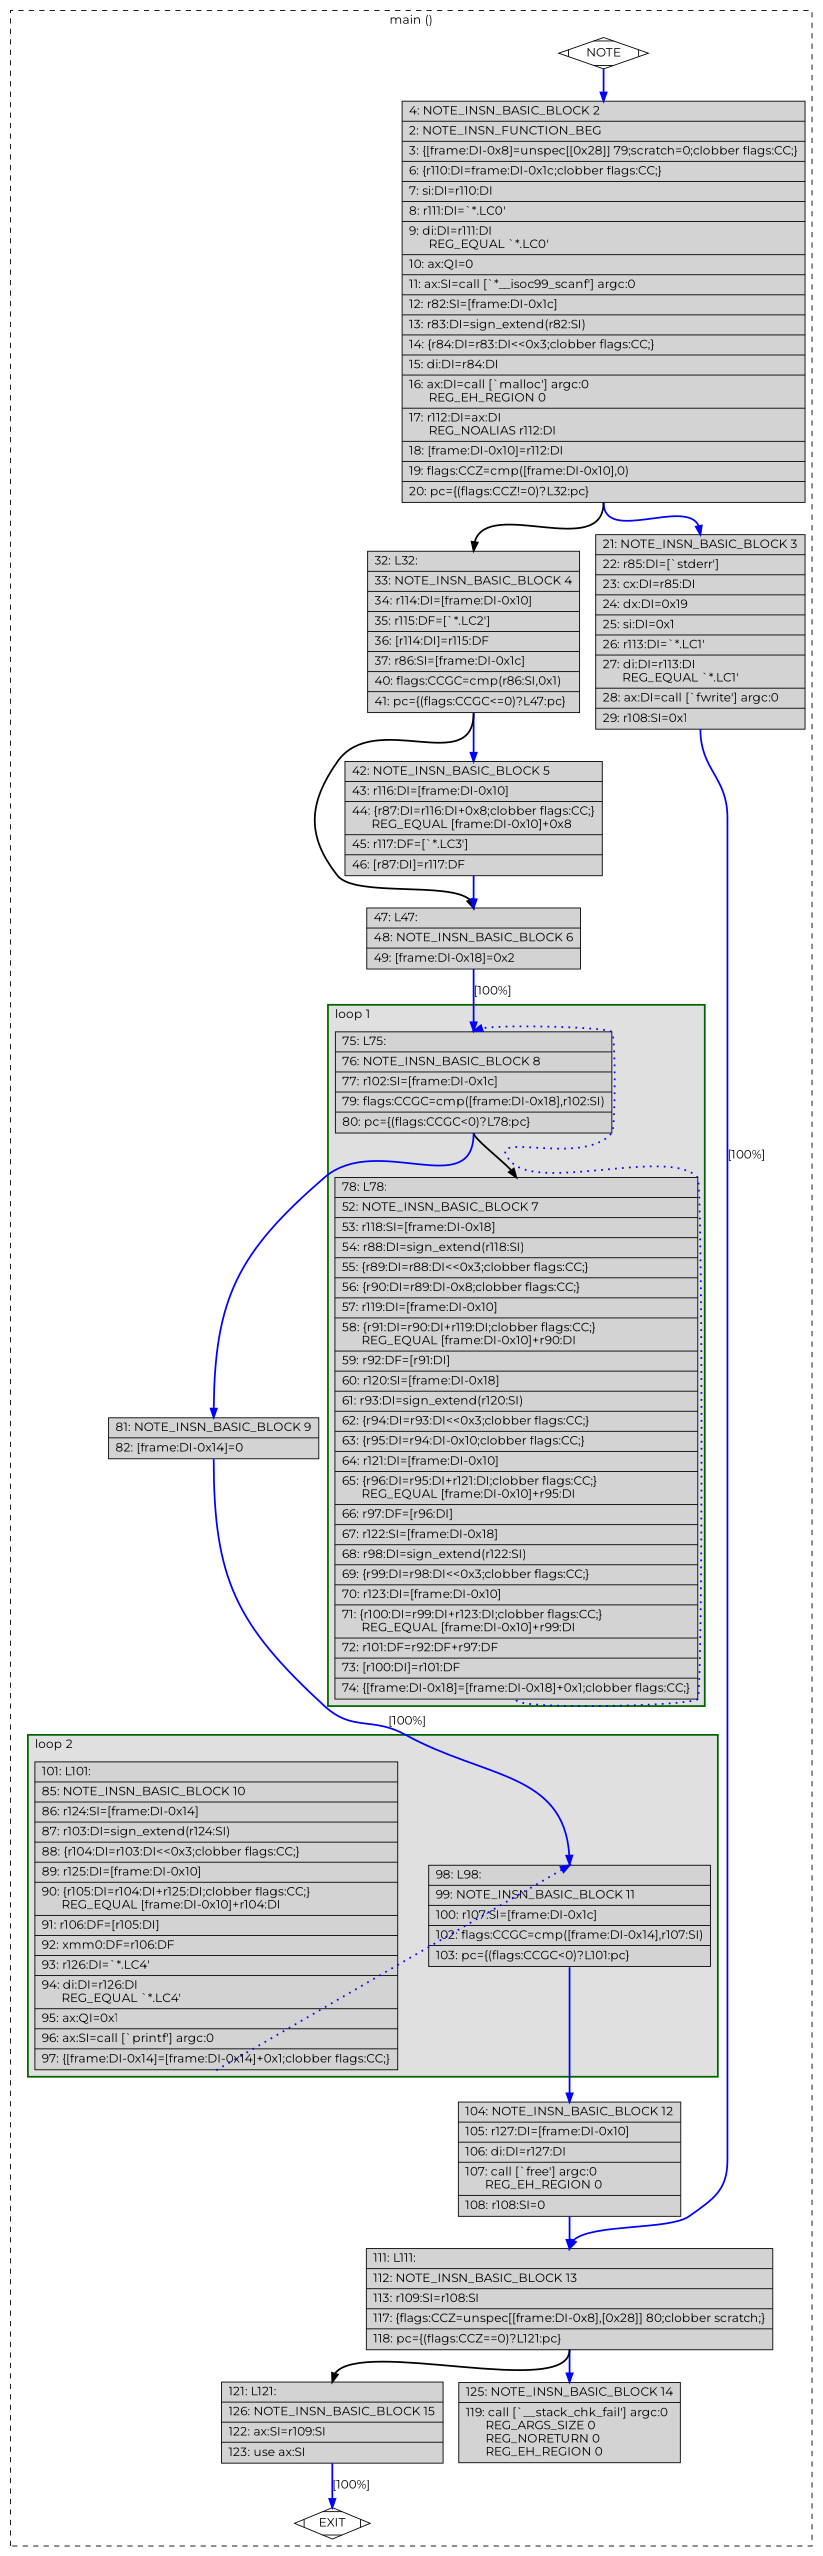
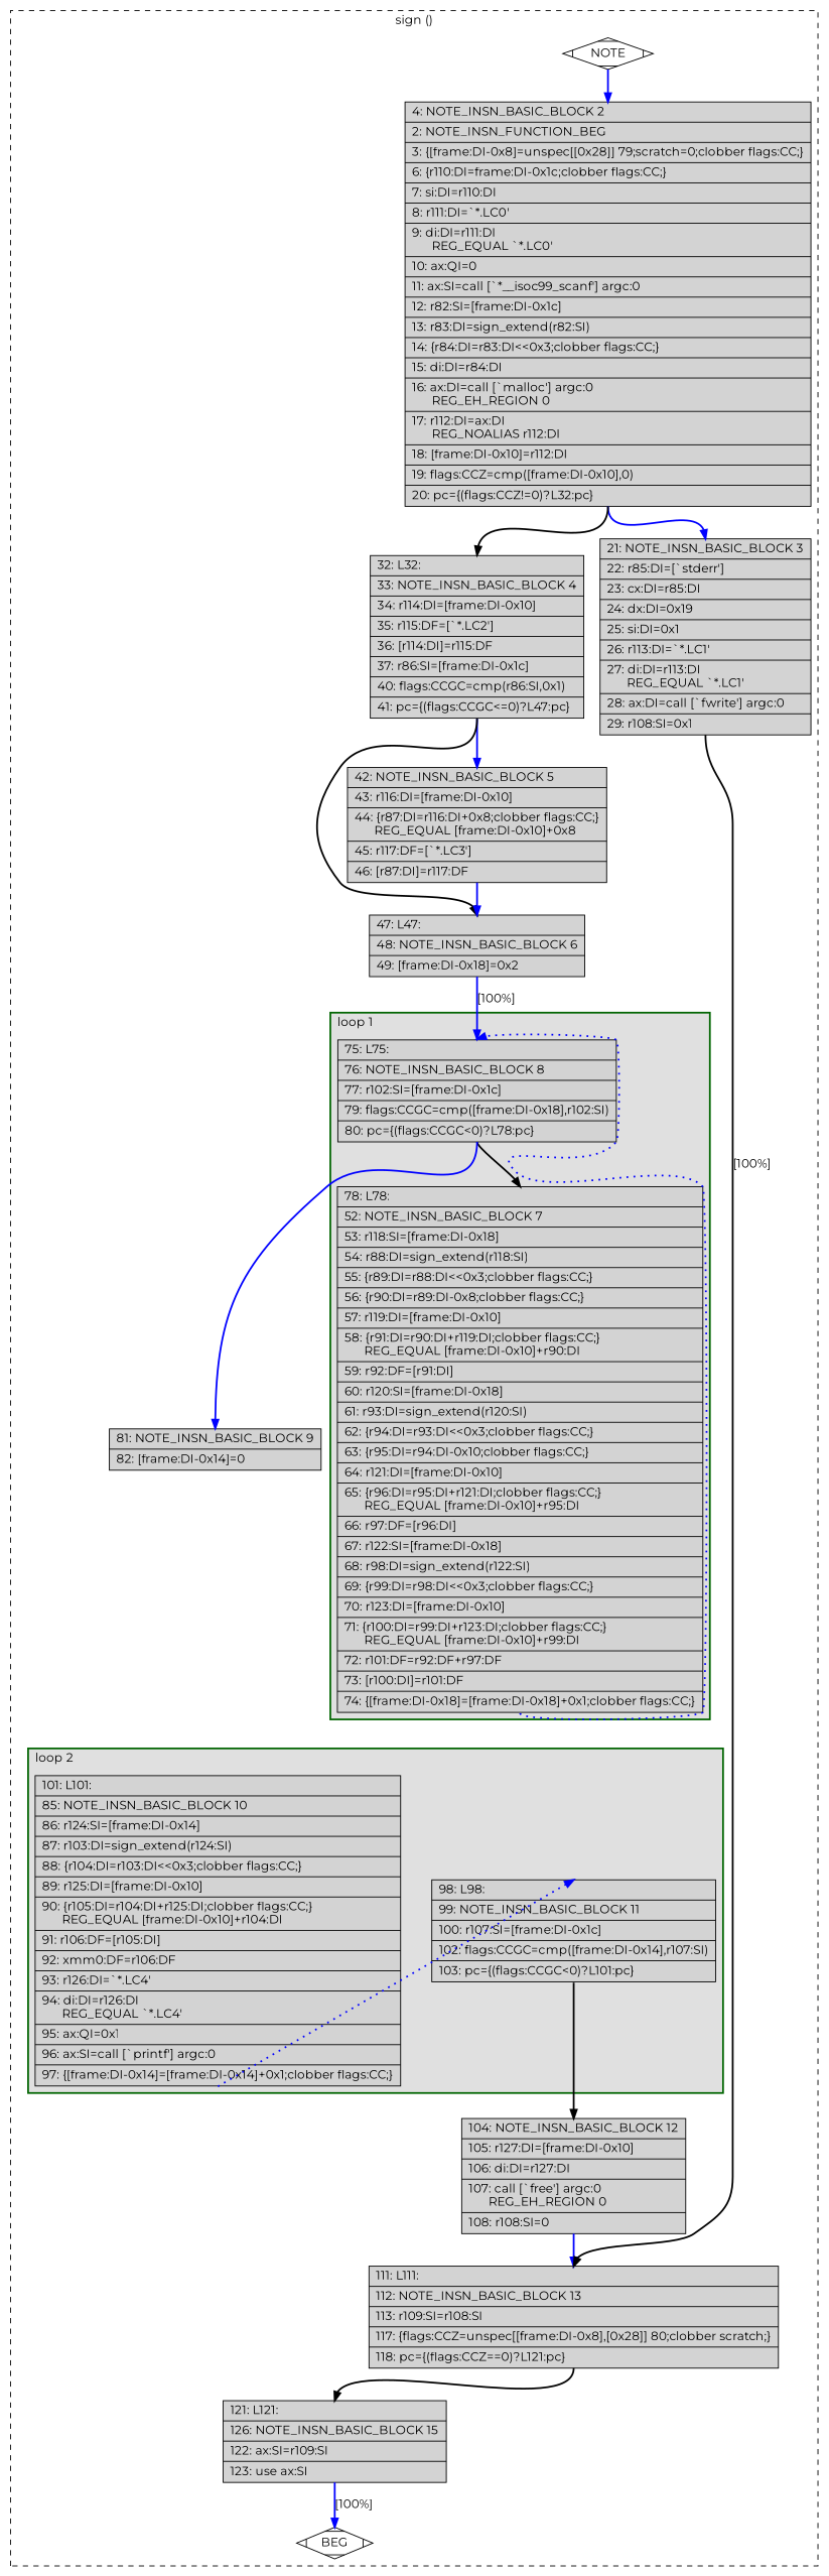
  digraph {
    fontname=Montserrat
    node [fillcolor=lightgrey fontname=Montserrat shape=record style=filled]
    edge [color=blue constraint=true fontname=Montserrat headport=n style="solid,bold" tailport=s weight=100]
    n1 [label="{\ \ \ 98:\ L98:\l|\ \ \ 99:\ NOTE_INSN_BASIC_BLOCK\ 11\l|\ \ 100:\ r107:SI=[frame:DI-0x1c]\l|\ \ 102:\ flags:CCGC=cmp([frame:DI-0x14],r107:SI)\l|\ \ 103:\ pc=\{(flags:CCGC\<0)?L101:pc\}\l}"]
    n2 [label="{\ \ 101:\ L101:\l|\ \ \ 85:\ NOTE_INSN_BASIC_BLOCK\ 10\l|\ \ \ 86:\ r124:SI=[frame:DI-0x14]\l|\ \ \ 87:\ r103:DI=sign_extend(r124:SI)\l|\ \ \ 88:\ \{r104:DI=r103:DI\<\<0x3;clobber\ flags:CC;\}\l|\ \ \ 89:\ r125:DI=[frame:DI-0x10]\l|\ \ \ 90:\ \{r105:DI=r104:DI+r125:DI;clobber\ flags:CC;\}\l\ \ \ \ \ \ REG_EQUAL\ [frame:DI-0x10]+r104:DI\l|\ \ \ 91:\ r106:DF=[r105:DI]\l|\ \ \ 92:\ xmm0:DF=r106:DF\l|\ \ \ 93:\ r126:DI=`*.LC4'\l|\ \ \ 94:\ di:DI=r126:DI\l\ \ \ \ \ \ REG_EQUAL\ `*.LC4'\l|\ \ \ 95:\ ax:QI=0x1\l|\ \ \ 96:\ ax:SI=call\ [`printf']\ argc:0\l|\ \ \ 97:\ \{[frame:DI-0x14]=[frame:DI-0x14]+0x1;clobber\ flags:CC;\}\l}"]
    n3 [label="{\ \ \ 75:\ L75:\l|\ \ \ 76:\ NOTE_INSN_BASIC_BLOCK\ 8\l|\ \ \ 77:\ r102:SI=[frame:DI-0x1c]\l|\ \ \ 79:\ flags:CCGC=cmp([frame:DI-0x18],r102:SI)\l|\ \ \ 80:\ pc=\{(flags:CCGC\<0)?L78:pc\}\l}"]
    n4 [label="{\ \ \ 78:\ L78:\l|\ \ \ 52:\ NOTE_INSN_BASIC_BLOCK\ 7\l|\ \ \ 53:\ r118:SI=[frame:DI-0x18]\l|\ \ \ 54:\ r88:DI=sign_extend(r118:SI)\l|\ \ \ 55:\ \{r89:DI=r88:DI\<\<0x3;clobber\ flags:CC;\}\l|\ \ \ 56:\ \{r90:DI=r89:DI-0x8;clobber\ flags:CC;\}\l|\ \ \ 57:\ r119:DI=[frame:DI-0x10]\l|\ \ \ 58:\ \{r91:DI=r90:DI+r119:DI;clobber\ flags:CC;\}\l\ \ \ \ \ \ REG_EQUAL\ [frame:DI-0x10]+r90:DI\l|\ \ \ 59:\ r92:DF=[r91:DI]\l|\ \ \ 60:\ r120:SI=[frame:DI-0x18]\l|\ \ \ 61:\ r93:DI=sign_extend(r120:SI)\l|\ \ \ 62:\ \{r94:DI=r93:DI\<\<0x3;clobber\ flags:CC;\}\l|\ \ \ 63:\ \{r95:DI=r94:DI-0x10;clobber\ flags:CC;\}\l|\ \ \ 64:\ r121:DI=[frame:DI-0x10]\l|\ \ \ 65:\ \{r96:DI=r95:DI+r121:DI;clobber\ flags:CC;\}\l\ \ \ \ \ \ REG_EQUAL\ [frame:DI-0x10]+r95:DI\l|\ \ \ 66:\ r97:DF=[r96:DI]\l|\ \ \ 67:\ r122:SI=[frame:DI-0x18]\l|\ \ \ 68:\ r98:DI=sign_extend(r122:SI)\l|\ \ \ 69:\ \{r99:DI=r98:DI\<\<0x3;clobber\ flags:CC;\}\l|\ \ \ 70:\ r123:DI=[frame:DI-0x10]\l|\ \ \ 71:\ \{r100:DI=r99:DI+r123:DI;clobber\ flags:CC;\}\l\ \ \ \ \ \ REG_EQUAL\ [frame:DI-0x10]+r99:DI\l|\ \ \ 72:\ r101:DF=r92:DF+r97:DF\l|\ \ \ 73:\ [r100:DI]=r101:DF\l|\ \ \ 74:\ \{[frame:DI-0x18]=[frame:DI-0x18]+0x1;clobber\ flags:CC;\}\l}"]
    n5 [label="{\ \ 104:\ NOTE_INSN_BASIC_BLOCK\ 12\l|\ \ 105:\ r127:DI=[frame:DI-0x10]\l|\ \ 106:\ di:DI=r127:DI\l|\ \ 107:\ call\ [`free']\ argc:0\l\ \ \ \ \ \ REG_EH_REGION\ 0\l|\ \ 108:\ r108:SI=0\l}"]
    n6 [label="{\ \ \ 81:\ NOTE_INSN_BASIC_BLOCK\ 9\l|\ \ \ 82:\ [frame:DI-0x14]=0\l}"]
    n7 [fillcolor=white label=NOTE shape=Mdiamond]
-   n8 [fillcolor=white label=EXIT shape=Mdiamond]
+   n8 [fillcolor=white label=BEG shape=Mdiamond]
    n9 [label="{\ \ \ \ 4:\ NOTE_INSN_BASIC_BLOCK\ 2\l|\ \ \ \ 2:\ NOTE_INSN_FUNCTION_BEG\l|\ \ \ \ 3:\ \{[frame:DI-0x8]=unspec[[0x28]]\ 79;scratch=0;clobber\ flags:CC;\}\l|\ \ \ \ 6:\ \{r110:DI=frame:DI-0x1c;clobber\ flags:CC;\}\l|\ \ \ \ 7:\ si:DI=r110:DI\l|\ \ \ \ 8:\ r111:DI=`*.LC0'\l|\ \ \ \ 9:\ di:DI=r111:DI\l\ \ \ \ \ \ REG_EQUAL\ `*.LC0'\l|\ \ \ 10:\ ax:QI=0\l|\ \ \ 11:\ ax:SI=call\ [`*__isoc99_scanf']\ argc:0\l|\ \ \ 12:\ r82:SI=[frame:DI-0x1c]\l|\ \ \ 13:\ r83:DI=sign_extend(r82:SI)\l|\ \ \ 14:\ \{r84:DI=r83:DI\<\<0x3;clobber\ flags:CC;\}\l|\ \ \ 15:\ di:DI=r84:DI\l|\ \ \ 16:\ ax:DI=call\ [`malloc']\ argc:0\l\ \ \ \ \ \ REG_EH_REGION\ 0\l|\ \ \ 17:\ r112:DI=ax:DI\l\ \ \ \ \ \ REG_NOALIAS\ r112:DI\l|\ \ \ 18:\ [frame:DI-0x10]=r112:DI\l|\ \ \ 19:\ flags:CCZ=cmp([frame:DI-0x10],0)\l|\ \ \ 20:\ pc=\{(flags:CCZ!=0)?L32:pc\}\l}"]
    n10 [label="{\ \ \ 21:\ NOTE_INSN_BASIC_BLOCK\ 3\l|\ \ \ 22:\ r85:DI=[`stderr']\l|\ \ \ 23:\ cx:DI=r85:DI\l|\ \ \ 24:\ dx:DI=0x19\l|\ \ \ 25:\ si:DI=0x1\l|\ \ \ 26:\ r113:DI=`*.LC1'\l|\ \ \ 27:\ di:DI=r113:DI\l\ \ \ \ \ \ REG_EQUAL\ `*.LC1'\l|\ \ \ 28:\ ax:DI=call\ [`fwrite']\ argc:0\l|\ \ \ 29:\ r108:SI=0x1\l}"]
    n11 [label="{\ \ \ 32:\ L32:\l|\ \ \ 33:\ NOTE_INSN_BASIC_BLOCK\ 4\l|\ \ \ 34:\ r114:DI=[frame:DI-0x10]\l|\ \ \ 35:\ r115:DF=[`*.LC2']\l|\ \ \ 36:\ [r114:DI]=r115:DF\l|\ \ \ 37:\ r86:SI=[frame:DI-0x1c]\l|\ \ \ 40:\ flags:CCGC=cmp(r86:SI,0x1)\l|\ \ \ 41:\ pc=\{(flags:CCGC\<=0)?L47:pc\}\l}"]
    n12 [label="{\ \ 111:\ L111:\l|\ \ 112:\ NOTE_INSN_BASIC_BLOCK\ 13\l|\ \ 113:\ r109:SI=r108:SI\l|\ \ 117:\ \{flags:CCZ=unspec[[frame:DI-0x8],[0x28]]\ 80;clobber\ scratch;\}\l|\ \ 118:\ pc=\{(flags:CCZ==0)?L121:pc\}\l}"]
    n13 [label="{\ \ \ 42:\ NOTE_INSN_BASIC_BLOCK\ 5\l|\ \ \ 43:\ r116:DI=[frame:DI-0x10]\l|\ \ \ 44:\ \{r87:DI=r116:DI+0x8;clobber\ flags:CC;\}\l\ \ \ \ \ \ REG_EQUAL\ [frame:DI-0x10]+0x8\l|\ \ \ 45:\ r117:DF=[`*.LC3']\l|\ \ \ 46:\ [r87:DI]=r117:DF\l}"]
    n14 [label="{\ \ \ 47:\ L47:\l|\ \ \ 48:\ NOTE_INSN_BASIC_BLOCK\ 6\l|\ \ \ 49:\ [frame:DI-0x18]=0x2\l}"]
-   n15 [label="{\ \ 125:\ NOTE_INSN_BASIC_BLOCK\ 14\l|\ \ 119:\ call\ [`__stack_chk_fail']\ argc:0\l\ \ \ \ \ \ REG_ARGS_SIZE\ 0\l\ \ \ \ \ \ REG_NORETURN\ 0\l\ \ \ \ \ \ REG_EH_REGION\ 0\l}"]
    n16 [label="{\ \ 121:\ L121:\l|\ \ 126:\ NOTE_INSN_BASIC_BLOCK\ 15\l|\ \ 122:\ ax:SI=r109:SI\l|\ \ 123:\ use\ ax:SI\l}"]
    subgraph cluster_1 {
      color=black
-     label="main ()"
+     label="sign ()"
      style=dashed
      n5
      n6
      n7
      n8
      n9
      n10
      n11
      n12
      n13
      n14
-     n15
      n16
      subgraph cluster_2 {
        color=darkgreen
        fillcolor=grey88
        label="loop 2"
        labeljust=l
        penwidth=2
        style=filled
        n1
        n2
      }
      subgraph cluster_3 {
        color=darkgreen
        fillcolor=grey88
        label="loop 1"
        labeljust=l
        penwidth=2
        style=filled
        n3
        n4
      }
    }
-   n1 -> n5
+   n1 -> n5 [color=black]
    n2 -> n1 [constraint=false style="dotted,bold" weight=10]
    n3 -> n4 [color=black weight=10]
    n3 -> n6
    n4 -> n3 [constraint=false style="dotted,bold" weight=10]
    n5 -> n12
-   n6 -> n1 [label="[100%]"]
    n7 -> n8 [style=invis color="" weight=""]
    n7 -> n9
    n9 -> n10
    n9 -> n11 [color=black weight=10]
-   n10 -> n12 [label="[100%]"]
+   n10 -> n12 [color=black label="[100%]"]
    n11 -> n13
    n11 -> n14 [color=black weight=10]
-   n12 -> n15
    n12 -> n16 [color=black weight=10]
    n13 -> n14
    n14 -> n3 [label="[100%]"]
    n16 -> n8 [label="[100%]"]
  }
